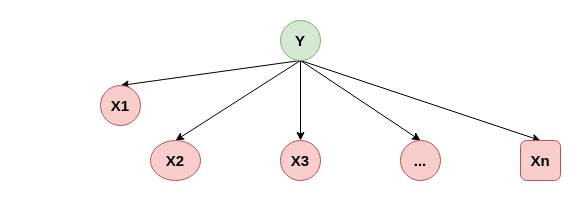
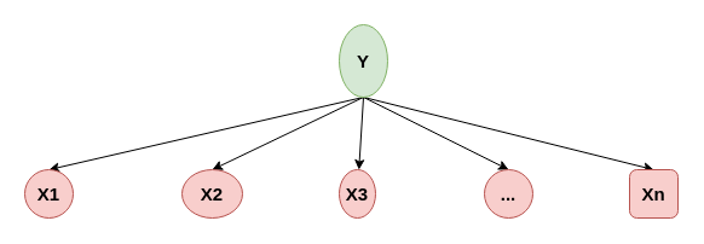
  <mxCell id="0" />
  <mxCell id="1" parent="0" />
  <mxCell id="2" style="edgeStyle=none;rounded=0;orthogonalLoop=1;jettySize=auto;html=1;exitX=0.5;exitY=1;exitDx=0;exitDy=0;entryX=0.5;entryY=0;entryDx=0;entryDy=0;" edge="1" parent="1" source="7" target="8"><mxGeometry relative="1" as="geometry" /></mxCell>
  <mxCell id="3" style="edgeStyle=none;rounded=0;orthogonalLoop=1;jettySize=auto;html=1;exitX=0.5;exitY=1;exitDx=0;exitDy=0;entryX=0.5;entryY=0;entryDx=0;entryDy=0;" edge="1" parent="1" source="7" target="9"><mxGeometry relative="1" as="geometry" /></mxCell>
  <mxCell id="4" style="edgeStyle=none;rounded=0;orthogonalLoop=1;jettySize=auto;html=1;exitX=0.5;exitY=1;exitDx=0;exitDy=0;" edge="1" parent="1" source="7" target="10"><mxGeometry relative="1" as="geometry" /></mxCell>
  <mxCell id="5" style="edgeStyle=none;rounded=0;orthogonalLoop=1;jettySize=auto;html=1;exitX=0.5;exitY=1;exitDx=0;exitDy=0;entryX=0.5;entryY=0;entryDx=0;entryDy=0;" edge="1" parent="1" source="7" target="11"><mxGeometry relative="1" as="geometry" /></mxCell>
  <mxCell id="6" style="edgeStyle=none;rounded=0;orthogonalLoop=1;jettySize=auto;html=1;exitX=0.5;exitY=1;exitDx=0;exitDy=0;entryX=0.5;entryY=0;entryDx=0;entryDy=0;" edge="1" parent="1" source="7" target="12"><mxGeometry relative="1" as="geometry" /></mxCell>
- <mxCell id="7" value="&lt;span style=&quot;font-size: 15px&quot;&gt;&lt;b&gt;Y&lt;/b&gt;&lt;/span&gt;" style="ellipse;whiteSpace=wrap;html=1;aspect=fixed;fillColor=#d5e8d4;strokeColor=#82b366;" vertex="1" parent="1"><mxGeometry x="280" y="20" width="40" height="40" as="geometry" /></mxCell>
- <mxCell id="8" value="&lt;span style=&quot;font-size: 15px&quot;&gt;&lt;b&gt;X1&lt;/b&gt;&lt;/span&gt;" style="ellipse;whiteSpace=wrap;html=1;aspect=fixed;fillColor=#f8cecc;strokeColor=#b85450;" vertex="1" parent="1"><mxGeometry x="100" y="85" width="40" height="40" as="geometry" /></mxCell>
+ <mxCell id="7" value="&lt;span style=&quot;font-size: 15px&quot;&gt;&lt;b&gt;Y&lt;/b&gt;&lt;/span&gt;" style="ellipse;whiteSpace=wrap;html=1;aspect=fixed;fillColor=#d5e8d4;strokeColor=#82b366;" vertex="1" parent="1"><mxGeometry x="280" y="20" width="40" height="60" as="geometry" /></mxCell>
+ <mxCell id="8" value="&lt;span style=&quot;font-size: 15px&quot;&gt;&lt;b&gt;X1&lt;/b&gt;&lt;/span&gt;" style="ellipse;whiteSpace=wrap;html=1;aspect=fixed;fillColor=#f8cecc;strokeColor=#b85450;" vertex="1" parent="1"><mxGeometry x="20" y="140" width="40" height="40" as="geometry" /></mxCell>
  <mxCell id="9" value="&lt;span style=&quot;font-size: 15px&quot;&gt;&lt;b&gt;X2&lt;/b&gt;&lt;/span&gt;" style="ellipse;whiteSpace=wrap;html=1;aspect=fixed;fillColor=#f8cecc;strokeColor=#b85450;" vertex="1" parent="1"><mxGeometry x="150" y="140" width="50" height="40" as="geometry" /></mxCell>
- <mxCell id="10" value="&lt;span style=&quot;font-size: 15px&quot;&gt;&lt;b&gt;X3&lt;/b&gt;&lt;/span&gt;" style="ellipse;whiteSpace=wrap;html=1;aspect=fixed;fillColor=#f8cecc;strokeColor=#b85450;" vertex="1" parent="1"><mxGeometry x="280" y="140" width="40" height="40" as="geometry" /></mxCell>
+ <mxCell id="10" value="&lt;span style=&quot;font-size: 15px&quot;&gt;&lt;b&gt;X3&lt;/b&gt;&lt;/span&gt;" style="ellipse;whiteSpace=wrap;html=1;aspect=fixed;fillColor=#f8cecc;strokeColor=#b85450;" vertex="1" parent="1"><mxGeometry x="280" y="140" width="30" height="40" as="geometry" /></mxCell>
  <mxCell id="11" value="&lt;span style=&quot;font-size: 15px&quot;&gt;&lt;b&gt;...&lt;/b&gt;&lt;/span&gt;" style="ellipse;whiteSpace=wrap;html=1;aspect=fixed;fillColor=#f8cecc;strokeColor=#b85450;" vertex="1" parent="1"><mxGeometry x="400" y="140" width="40" height="40" as="geometry" /></mxCell>
  <mxCell id="12" value="&lt;span style=&quot;font-size: 15px&quot;&gt;&lt;b&gt;Xn&lt;/b&gt;&lt;/span&gt;" style="whiteSpace=wrap;html=1;aspect=fixed;fillColor=#f8cecc;strokeColor=#b85450;rounded=1;" vertex="1" parent="1"><mxGeometry x="520" y="140" width="40" height="40" as="geometry" /></mxCell>
